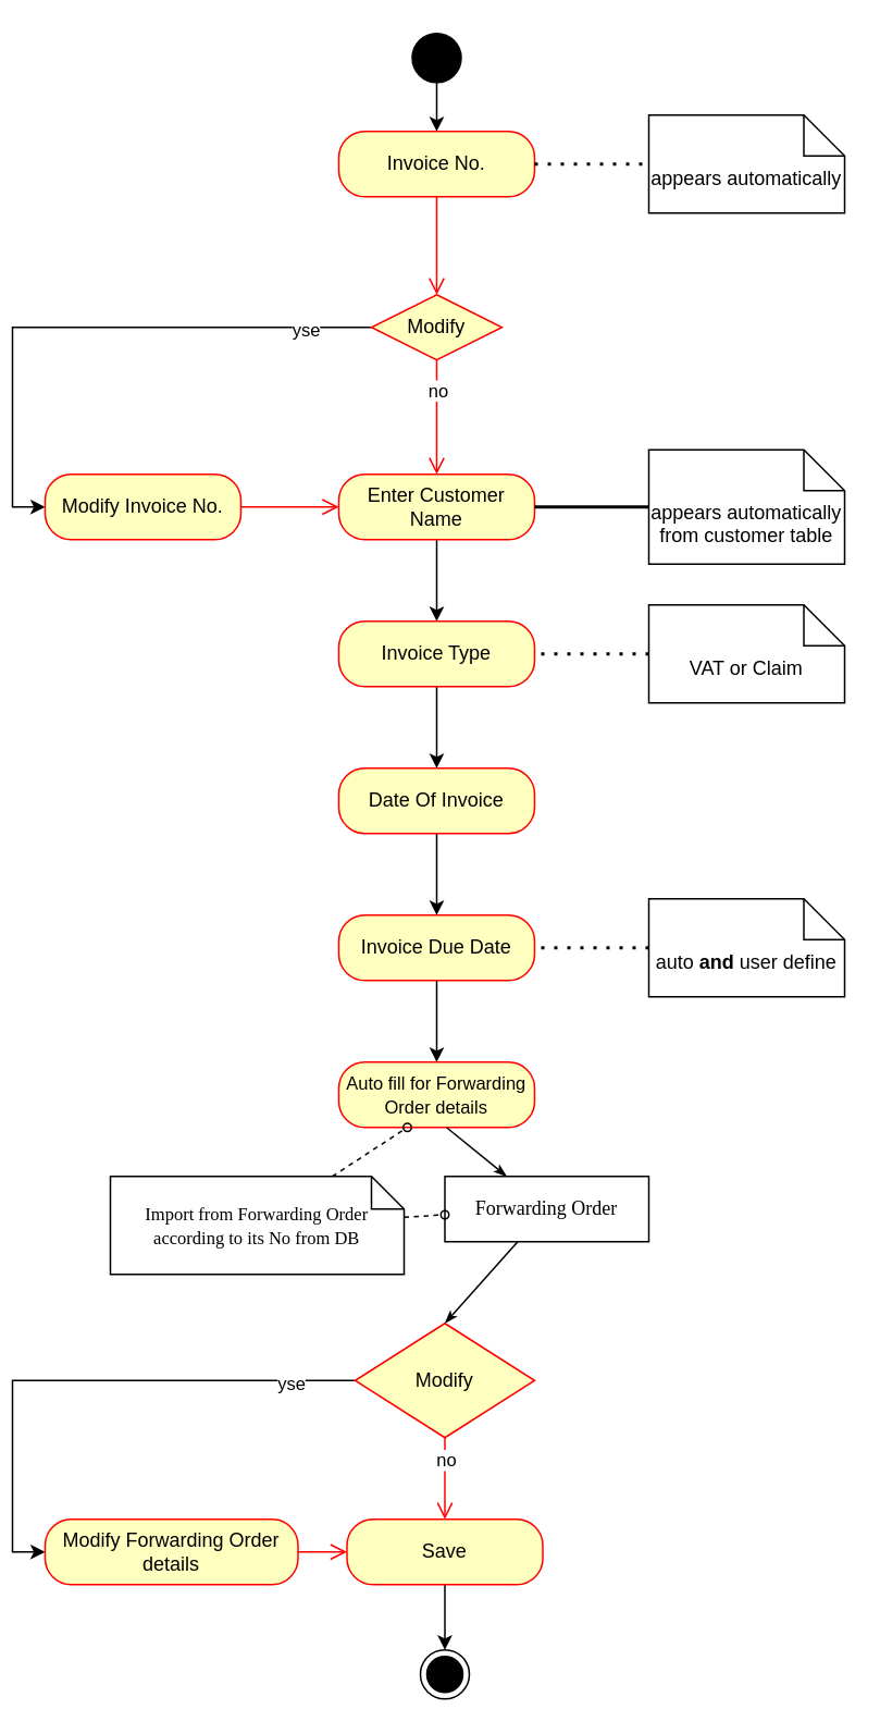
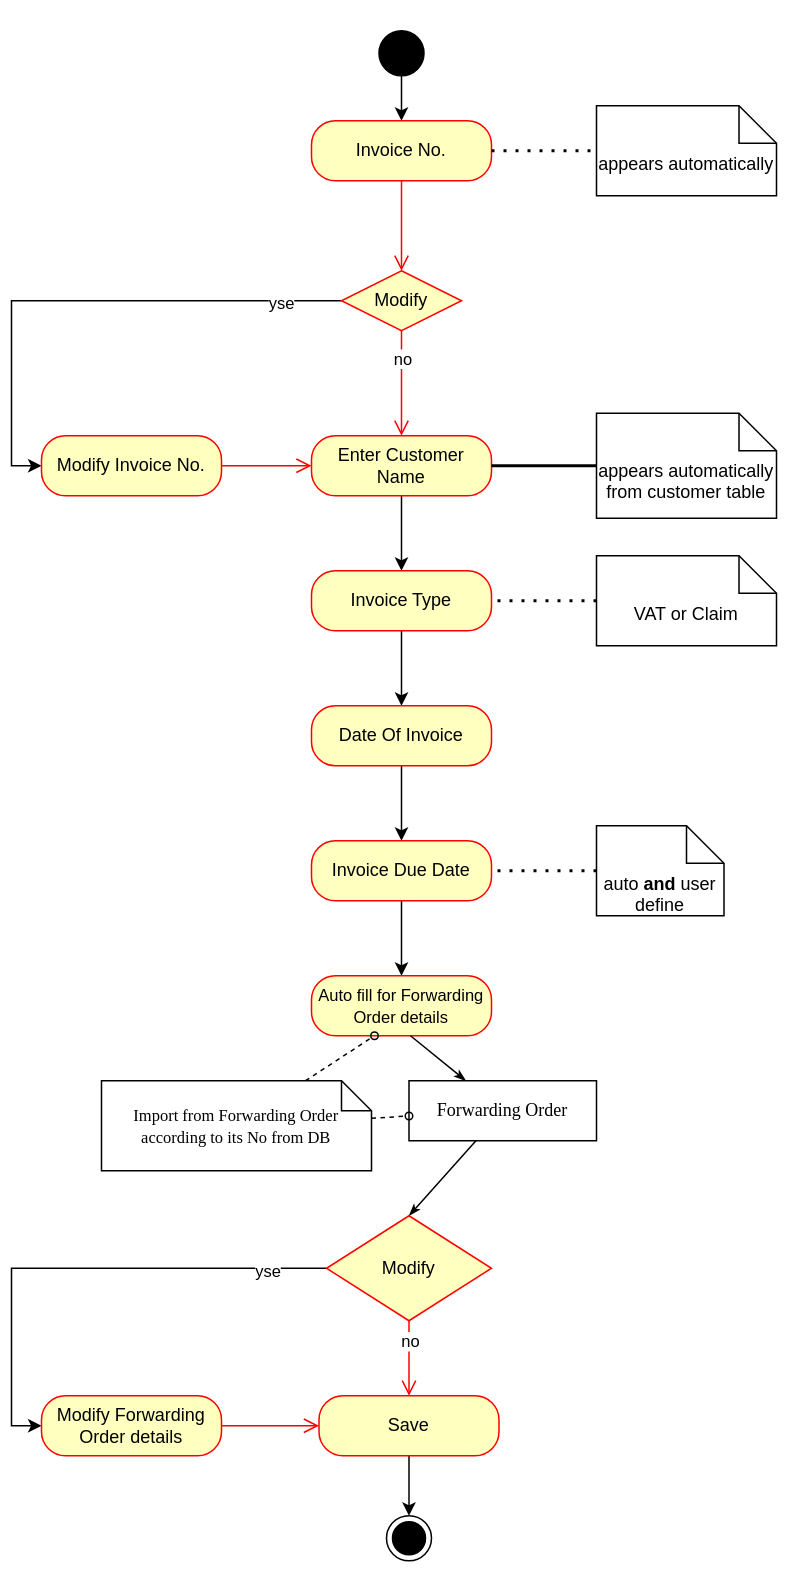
  <mxCell id="0" />
  <mxCell id="1" parent="0" />
  <mxCell id="2" value="" style="edgeStyle=orthogonalEdgeStyle;rounded=0;orthogonalLoop=1;jettySize=auto;html=1;" edge="1" parent="1" source="3" target="4"><mxGeometry relative="1" as="geometry" /></mxCell>
  <mxCell id="3" value="" style="ellipse;fillColor=strokeColor;html=1;" vertex="1" parent="1"><mxGeometry x="245" y="20" width="30" height="30" as="geometry" /></mxCell>
  <mxCell id="4" value="Invoice No." style="rounded=1;whiteSpace=wrap;html=1;arcSize=40;fontColor=#000000;fillColor=#ffffc0;strokeColor=#ff0000;" vertex="1" parent="1"><mxGeometry x="200" y="80" width="120" height="40" as="geometry" /></mxCell>
  <mxCell id="5" value="" style="edgeStyle=orthogonalEdgeStyle;html=1;verticalAlign=bottom;endArrow=open;endSize=8;strokeColor=#ff0000;rounded=0;entryX=0.5;entryY=0;entryDx=0;entryDy=0;" edge="1" parent="1" source="4" target="12"><mxGeometry relative="1" as="geometry"><mxPoint x="265" y="180" as="targetPoint" /></mxGeometry></mxCell>
  <mxCell id="6" value="" style="edgeStyle=orthogonalEdgeStyle;rounded=0;orthogonalLoop=1;jettySize=auto;html=1;" edge="1" parent="1" source="7" target="20"><mxGeometry relative="1" as="geometry" /></mxCell>
  <mxCell id="7" value="Enter Customer Name" style="rounded=1;whiteSpace=wrap;html=1;arcSize=40;fontColor=#000000;fillColor=#ffffc0;strokeColor=#ff0000;" vertex="1" parent="1"><mxGeometry x="200" y="290" width="120" height="40" as="geometry" /></mxCell>
  <mxCell id="8" value="appears automatically" style="shape=note2;boundedLbl=1;whiteSpace=wrap;html=1;size=25;verticalAlign=top;align=center;" vertex="1" parent="1"><mxGeometry x="390" y="70" width="120" height="60" as="geometry" /></mxCell>
  <mxCell id="9" value="" style="endArrow=none;dashed=1;html=1;dashPattern=1 3;strokeWidth=2;rounded=0;entryX=0;entryY=0.5;entryDx=0;entryDy=0;entryPerimeter=0;exitX=1;exitY=0.5;exitDx=0;exitDy=0;" edge="1" parent="1" source="4" target="8"><mxGeometry width="50" height="50" relative="1" as="geometry"><mxPoint x="340" y="250" as="sourcePoint" /><mxPoint x="390" y="200" as="targetPoint" /></mxGeometry></mxCell>
  <mxCell id="10" value="" style="edgeStyle=orthogonalEdgeStyle;rounded=0;orthogonalLoop=1;jettySize=auto;html=1;entryX=0;entryY=0.5;entryDx=0;entryDy=0;" edge="1" parent="1" source="12" target="15"><mxGeometry relative="1" as="geometry"><mxPoint x="100" y="250" as="targetPoint" /></mxGeometry></mxCell>
  <mxCell id="11" value="yse" style="edgeLabel;html=1;align=center;verticalAlign=middle;resizable=0;points=[];" vertex="1" connectable="0" parent="10"><mxGeometry x="-0.763" y="1" relative="1" as="geometry"><mxPoint as="offset" /></mxGeometry></mxCell>
  <mxCell id="12" value="Modify" style="rhombus;whiteSpace=wrap;html=1;fontColor=#000000;fillColor=#ffffc0;strokeColor=#ff0000;" vertex="1" parent="1"><mxGeometry x="220" y="180" width="80" height="40" as="geometry" /></mxCell>
  <mxCell id="13" value="" style="edgeStyle=orthogonalEdgeStyle;html=1;align=left;verticalAlign=bottom;endArrow=open;endSize=8;strokeColor=#ff0000;rounded=0;entryX=0.5;entryY=0;entryDx=0;entryDy=0;exitX=0.5;exitY=1;exitDx=0;exitDy=0;" edge="1" parent="1" source="12" target="7"><mxGeometry x="-1" relative="1" as="geometry"><mxPoint x="-60" y="220" as="targetPoint" /><mxPoint x="220" y="230" as="sourcePoint" /></mxGeometry></mxCell>
  <mxCell id="14" value="no" style="edgeLabel;html=1;align=center;verticalAlign=middle;resizable=0;points=[];" vertex="1" connectable="0" parent="13"><mxGeometry x="-0.498" relative="1" as="geometry"><mxPoint as="offset" /></mxGeometry></mxCell>
  <mxCell id="15" value="Modify Invoice No." style="rounded=1;whiteSpace=wrap;html=1;arcSize=40;fontColor=#000000;fillColor=#ffffc0;strokeColor=#ff0000;" vertex="1" parent="1"><mxGeometry x="20" y="290" width="120" height="40" as="geometry" /></mxCell>
  <mxCell id="16" value="" style="edgeStyle=orthogonalEdgeStyle;html=1;verticalAlign=bottom;endArrow=open;endSize=8;strokeColor=#ff0000;rounded=0;entryX=0;entryY=0.5;entryDx=0;entryDy=0;" edge="1" parent="1" source="15" target="7"><mxGeometry relative="1" as="geometry"><mxPoint x="0" y="370" as="targetPoint" /></mxGeometry></mxCell>
  <mxCell id="17" value="appears automatically&lt;br&gt;from customer table" style="shape=note2;boundedLbl=1;whiteSpace=wrap;html=1;size=25;verticalAlign=top;align=center;" vertex="1" parent="1"><mxGeometry x="390" y="275" width="120" height="70" as="geometry" /></mxCell>
  <mxCell id="18" value="" style="endArrow=none;dashed=0;html=1;dashPattern=1 3;strokeWidth=2;rounded=0;entryX=1;entryY=0.5;entryDx=0;entryDy=0;exitX=0;exitY=0.5;exitDx=0;exitDy=0;exitPerimeter=0;" edge="1" parent="1" source="17" target="7"><mxGeometry width="50" height="50" relative="1" as="geometry"><mxPoint x="240" y="340" as="sourcePoint" /><mxPoint x="290" y="290" as="targetPoint" /></mxGeometry></mxCell>
  <mxCell id="19" value="" style="edgeStyle=orthogonalEdgeStyle;rounded=0;orthogonalLoop=1;jettySize=auto;html=1;" edge="1" parent="1" source="20" target="24"><mxGeometry relative="1" as="geometry" /></mxCell>
  <mxCell id="20" value="Invoice Type" style="rounded=1;whiteSpace=wrap;html=1;arcSize=40;fontColor=#000000;fillColor=#ffffc0;strokeColor=#ff0000;" vertex="1" parent="1"><mxGeometry x="200" y="380" width="120" height="40" as="geometry" /></mxCell>
  <mxCell id="21" value="VAT or&amp;nbsp;Claim" style="shape=note2;boundedLbl=1;whiteSpace=wrap;html=1;size=25;verticalAlign=top;align=center;" vertex="1" parent="1"><mxGeometry x="390" y="370" width="120" height="60" as="geometry" /></mxCell>
  <mxCell id="22" value="" style="endArrow=none;dashed=1;html=1;dashPattern=1 3;strokeWidth=2;rounded=0;entryX=1;entryY=0.5;entryDx=0;entryDy=0;exitX=0;exitY=0.5;exitDx=0;exitDy=0;exitPerimeter=0;" edge="1" parent="1" source="21" target="20"><mxGeometry width="50" height="50" relative="1" as="geometry"><mxPoint x="240" y="430" as="sourcePoint" /><mxPoint x="320" y="400" as="targetPoint" /></mxGeometry></mxCell>
  <mxCell id="23" value="" style="edgeStyle=orthogonalEdgeStyle;rounded=0;orthogonalLoop=1;jettySize=auto;html=1;" edge="1" parent="1" source="24" target="26"><mxGeometry relative="1" as="geometry" /></mxCell>
  <mxCell id="24" value="Date Of Invoice" style="rounded=1;whiteSpace=wrap;html=1;arcSize=40;fontColor=#000000;fillColor=#ffffc0;strokeColor=#ff0000;" vertex="1" parent="1"><mxGeometry x="200" y="470" width="120" height="40" as="geometry" /></mxCell>
  <mxCell id="25" value="" style="edgeStyle=orthogonalEdgeStyle;rounded=0;orthogonalLoop=1;jettySize=auto;html=1;" edge="1" parent="1" source="26" target="29"><mxGeometry relative="1" as="geometry" /></mxCell>
  <mxCell id="26" value="Invoice Due Date" style="rounded=1;whiteSpace=wrap;html=1;arcSize=40;fontColor=#000000;fillColor=#ffffc0;strokeColor=#ff0000;" vertex="1" parent="1"><mxGeometry x="200" y="560" width="120" height="40" as="geometry" /></mxCell>
- <mxCell id="27" value="auto &lt;b&gt;and &lt;/b&gt;user define" style="shape=note2;boundedLbl=1;whiteSpace=wrap;html=1;size=25;verticalAlign=top;align=center;" vertex="1" parent="1"><mxGeometry x="390" y="550" width="120" height="60" as="geometry" /></mxCell>
+ <mxCell id="27" value="auto &lt;b&gt;and &lt;/b&gt;user define" style="shape=note2;boundedLbl=1;whiteSpace=wrap;html=1;size=25;verticalAlign=top;align=center;" vertex="1" parent="1"><mxGeometry x="390" y="550" width="85" height="60" as="geometry" /></mxCell>
  <mxCell id="28" value="" style="endArrow=none;dashed=1;html=1;dashPattern=1 3;strokeWidth=2;rounded=0;exitX=0;exitY=0.5;exitDx=0;exitDy=0;exitPerimeter=0;" edge="1" parent="1" source="27"><mxGeometry width="50" height="50" relative="1" as="geometry"><mxPoint x="240" y="610" as="sourcePoint" /><mxPoint x="320" y="580" as="targetPoint" /></mxGeometry></mxCell>
  <mxCell id="29" value="&lt;font style=&quot;font-size: 11px;&quot;&gt;Auto fill for Forwarding Order details&lt;/font&gt;" style="rounded=1;whiteSpace=wrap;html=1;arcSize=40;fontColor=#000000;fillColor=#ffffc0;strokeColor=#ff0000;" vertex="1" parent="1"><mxGeometry x="200" y="650" width="120" height="40" as="geometry" /></mxCell>
  <mxCell id="30" style="edgeStyle=none;rounded=0;html=1;labelBackgroundColor=none;startArrow=none;startFill=0;startSize=5;endArrow=classicThin;endFill=1;endSize=5;jettySize=auto;orthogonalLoop=1;strokeWidth=1;fontFamily=Verdana;fontSize=12" edge="1" parent="1" target="32"><mxGeometry relative="1" as="geometry"><mxPoint x="266" y="690" as="sourcePoint" /></mxGeometry></mxCell>
  <mxCell id="31" style="edgeStyle=none;rounded=0;html=1;labelBackgroundColor=none;startArrow=none;startFill=0;startSize=5;endArrow=classicThin;endFill=1;endSize=5;jettySize=auto;orthogonalLoop=1;strokeWidth=1;fontFamily=Verdana;fontSize=12;entryX=0.5;entryY=0;entryDx=0;entryDy=0;" edge="1" parent="1" source="32" target="40"><mxGeometry relative="1" as="geometry"><mxPoint x="255" y="810" as="targetPoint" /></mxGeometry></mxCell>
  <mxCell id="32" value="Forwarding Order" style="rounded=0;whiteSpace=wrap;html=1;shadow=0;comic=0;labelBackgroundColor=none;strokeWidth=1;fontFamily=Verdana;fontSize=12;align=center;arcSize=50;" vertex="1" parent="1"><mxGeometry x="265" y="720" width="125" height="40" as="geometry" /></mxCell>
  <mxCell id="33" style="edgeStyle=none;rounded=0;html=1;dashed=1;labelBackgroundColor=none;startArrow=none;startFill=0;startSize=5;endArrow=oval;endFill=0;endSize=5;jettySize=auto;orthogonalLoop=1;strokeWidth=1;fontFamily=Verdana;fontSize=12" edge="1" parent="1" source="35"><mxGeometry relative="1" as="geometry"><mxPoint x="242" y="690" as="targetPoint" /></mxGeometry></mxCell>
  <mxCell id="34" style="edgeStyle=none;rounded=0;html=1;dashed=1;labelBackgroundColor=none;startArrow=none;startFill=0;startSize=5;endArrow=oval;endFill=0;endSize=5;jettySize=auto;orthogonalLoop=1;strokeWidth=1;fontFamily=Verdana;fontSize=12" edge="1" parent="1" source="35" target="32"><mxGeometry relative="1" as="geometry" /></mxCell>
  <mxCell id="35" value="&lt;font style=&quot;font-size: 11px;&quot;&gt;Import from&amp;nbsp;Forwarding Order according to its No from DB&lt;/font&gt;" style="shape=note;whiteSpace=wrap;html=1;rounded=0;shadow=0;comic=0;labelBackgroundColor=none;strokeWidth=1;fontFamily=Verdana;fontSize=12;align=center;size=20;" vertex="1" parent="1"><mxGeometry x="60" y="720" width="180" height="60" as="geometry" /></mxCell>
  <mxCell id="36" value="" style="edgeStyle=orthogonalEdgeStyle;rounded=0;orthogonalLoop=1;jettySize=auto;html=1;" edge="1" parent="1" source="37" target="45"><mxGeometry relative="1" as="geometry" /></mxCell>
  <mxCell id="37" value="Save" style="rounded=1;whiteSpace=wrap;html=1;arcSize=40;fontColor=#000000;fillColor=#ffffc0;strokeColor=#ff0000;" vertex="1" parent="1"><mxGeometry x="205" y="930" width="120" height="40" as="geometry" /></mxCell>
  <mxCell id="38" value="" style="edgeStyle=orthogonalEdgeStyle;rounded=0;orthogonalLoop=1;jettySize=auto;html=1;entryX=0;entryY=0.5;entryDx=0;entryDy=0;" edge="1" parent="1" source="40" target="43"><mxGeometry relative="1" as="geometry"><mxPoint x="90" y="880" as="targetPoint" /></mxGeometry></mxCell>
  <mxCell id="39" value="yse" style="edgeLabel;html=1;align=center;verticalAlign=middle;resizable=0;points=[];" vertex="1" connectable="0" parent="38"><mxGeometry x="-0.763" y="1" relative="1" as="geometry"><mxPoint as="offset" /></mxGeometry></mxCell>
  <mxCell id="40" value="Modify" style="rhombus;whiteSpace=wrap;html=1;fontColor=#000000;fillColor=#ffffc0;strokeColor=#ff0000;" vertex="1" parent="1"><mxGeometry x="210" y="810" width="110" height="70" as="geometry" /></mxCell>
  <mxCell id="41" value="" style="edgeStyle=orthogonalEdgeStyle;html=1;align=left;verticalAlign=bottom;endArrow=open;endSize=8;strokeColor=#ff0000;rounded=0;entryX=0.5;entryY=0;entryDx=0;entryDy=0;exitX=0.5;exitY=1;exitDx=0;exitDy=0;" edge="1" parent="1" source="40" target="37"><mxGeometry x="-1" relative="1" as="geometry"><mxPoint x="-70" y="850" as="targetPoint" /><mxPoint x="210" y="860" as="sourcePoint" /></mxGeometry></mxCell>
  <mxCell id="42" value="no" style="edgeLabel;html=1;align=center;verticalAlign=middle;resizable=0;points=[];" vertex="1" connectable="0" parent="41"><mxGeometry x="-0.498" relative="1" as="geometry"><mxPoint as="offset" /></mxGeometry></mxCell>
- <mxCell id="43" value="Modify&amp;nbsp;Forwarding Order details" style="rounded=1;whiteSpace=wrap;html=1;arcSize=40;fontColor=#000000;fillColor=#ffffc0;strokeColor=#ff0000;" vertex="1" parent="1"><mxGeometry x="20" y="930" width="155" height="40" as="geometry" /></mxCell>
+ <mxCell id="43" value="Modify&amp;nbsp;Forwarding Order details" style="rounded=1;whiteSpace=wrap;html=1;arcSize=40;fontColor=#000000;fillColor=#ffffc0;strokeColor=#ff0000;" vertex="1" parent="1"><mxGeometry x="20" y="930" width="120" height="40" as="geometry" /></mxCell>
  <mxCell id="44" value="" style="edgeStyle=orthogonalEdgeStyle;html=1;verticalAlign=bottom;endArrow=open;endSize=8;strokeColor=#ff0000;rounded=0;entryX=0;entryY=0.5;entryDx=0;entryDy=0;" edge="1" parent="1" source="43" target="37"><mxGeometry relative="1" as="geometry"><mxPoint x="-10" y="1000" as="targetPoint" /></mxGeometry></mxCell>
  <mxCell id="45" value="" style="ellipse;html=1;shape=endState;fillColor=strokeColor;" vertex="1" parent="1"><mxGeometry x="250" y="1010" width="30" height="30" as="geometry" /></mxCell>
